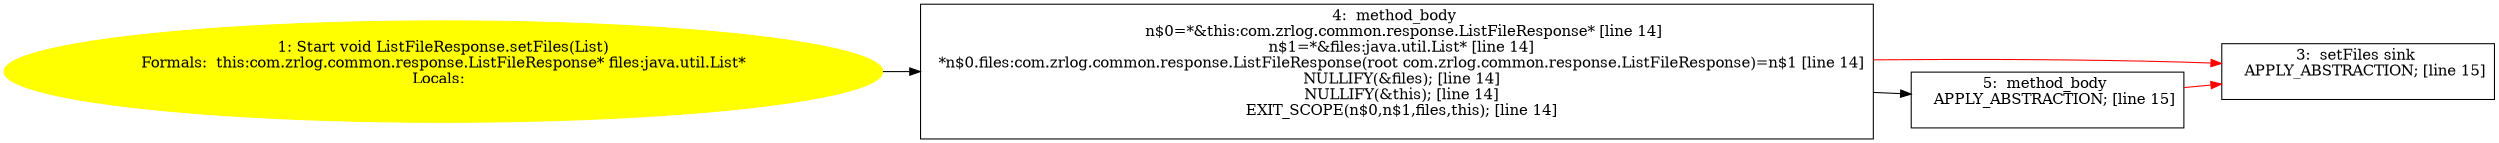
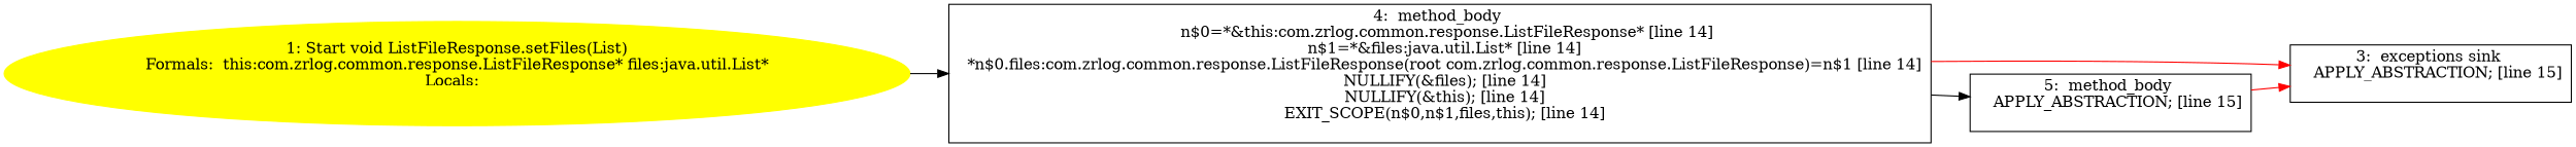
  digraph {
    rankdir=LR
    node [shape=box]
    n1 [color=yellow label="1: Start void ListFileResponse.setFiles(List)\nFormals:  this:com.zrlog.common.response.ListFileResponse* files:java.util.List*\nLocals:  \n  " style=filled shape=""]
    n2 [label="4:  method_body \n   n$0=*&this:com.zrlog.common.response.ListFileResponse* [line 14]\n  n$1=*&files:java.util.List* [line 14]\n  *n$0.files:com.zrlog.common.response.ListFileResponse(root com.zrlog.common.response.ListFileResponse)=n$1 [line 14]\n  NULLIFY(&files); [line 14]\n  NULLIFY(&this); [line 14]\n  EXIT_SCOPE(n$0,n$1,files,this); [line 14]\n "]
-   n3 [label="3:  setFiles sink \n   APPLY_ABSTRACTION; [line 15]\n "]
+   n3 [label="3:  exceptions sink \n   APPLY_ABSTRACTION; [line 15]\n "]
    n4 [label="5:  method_body \n   APPLY_ABSTRACTION; [line 15]\n "]
    n1 -> n2
    n2 -> n3 [color=red]
    n2 -> n4
    n4 -> n3 [color=red]
  }
